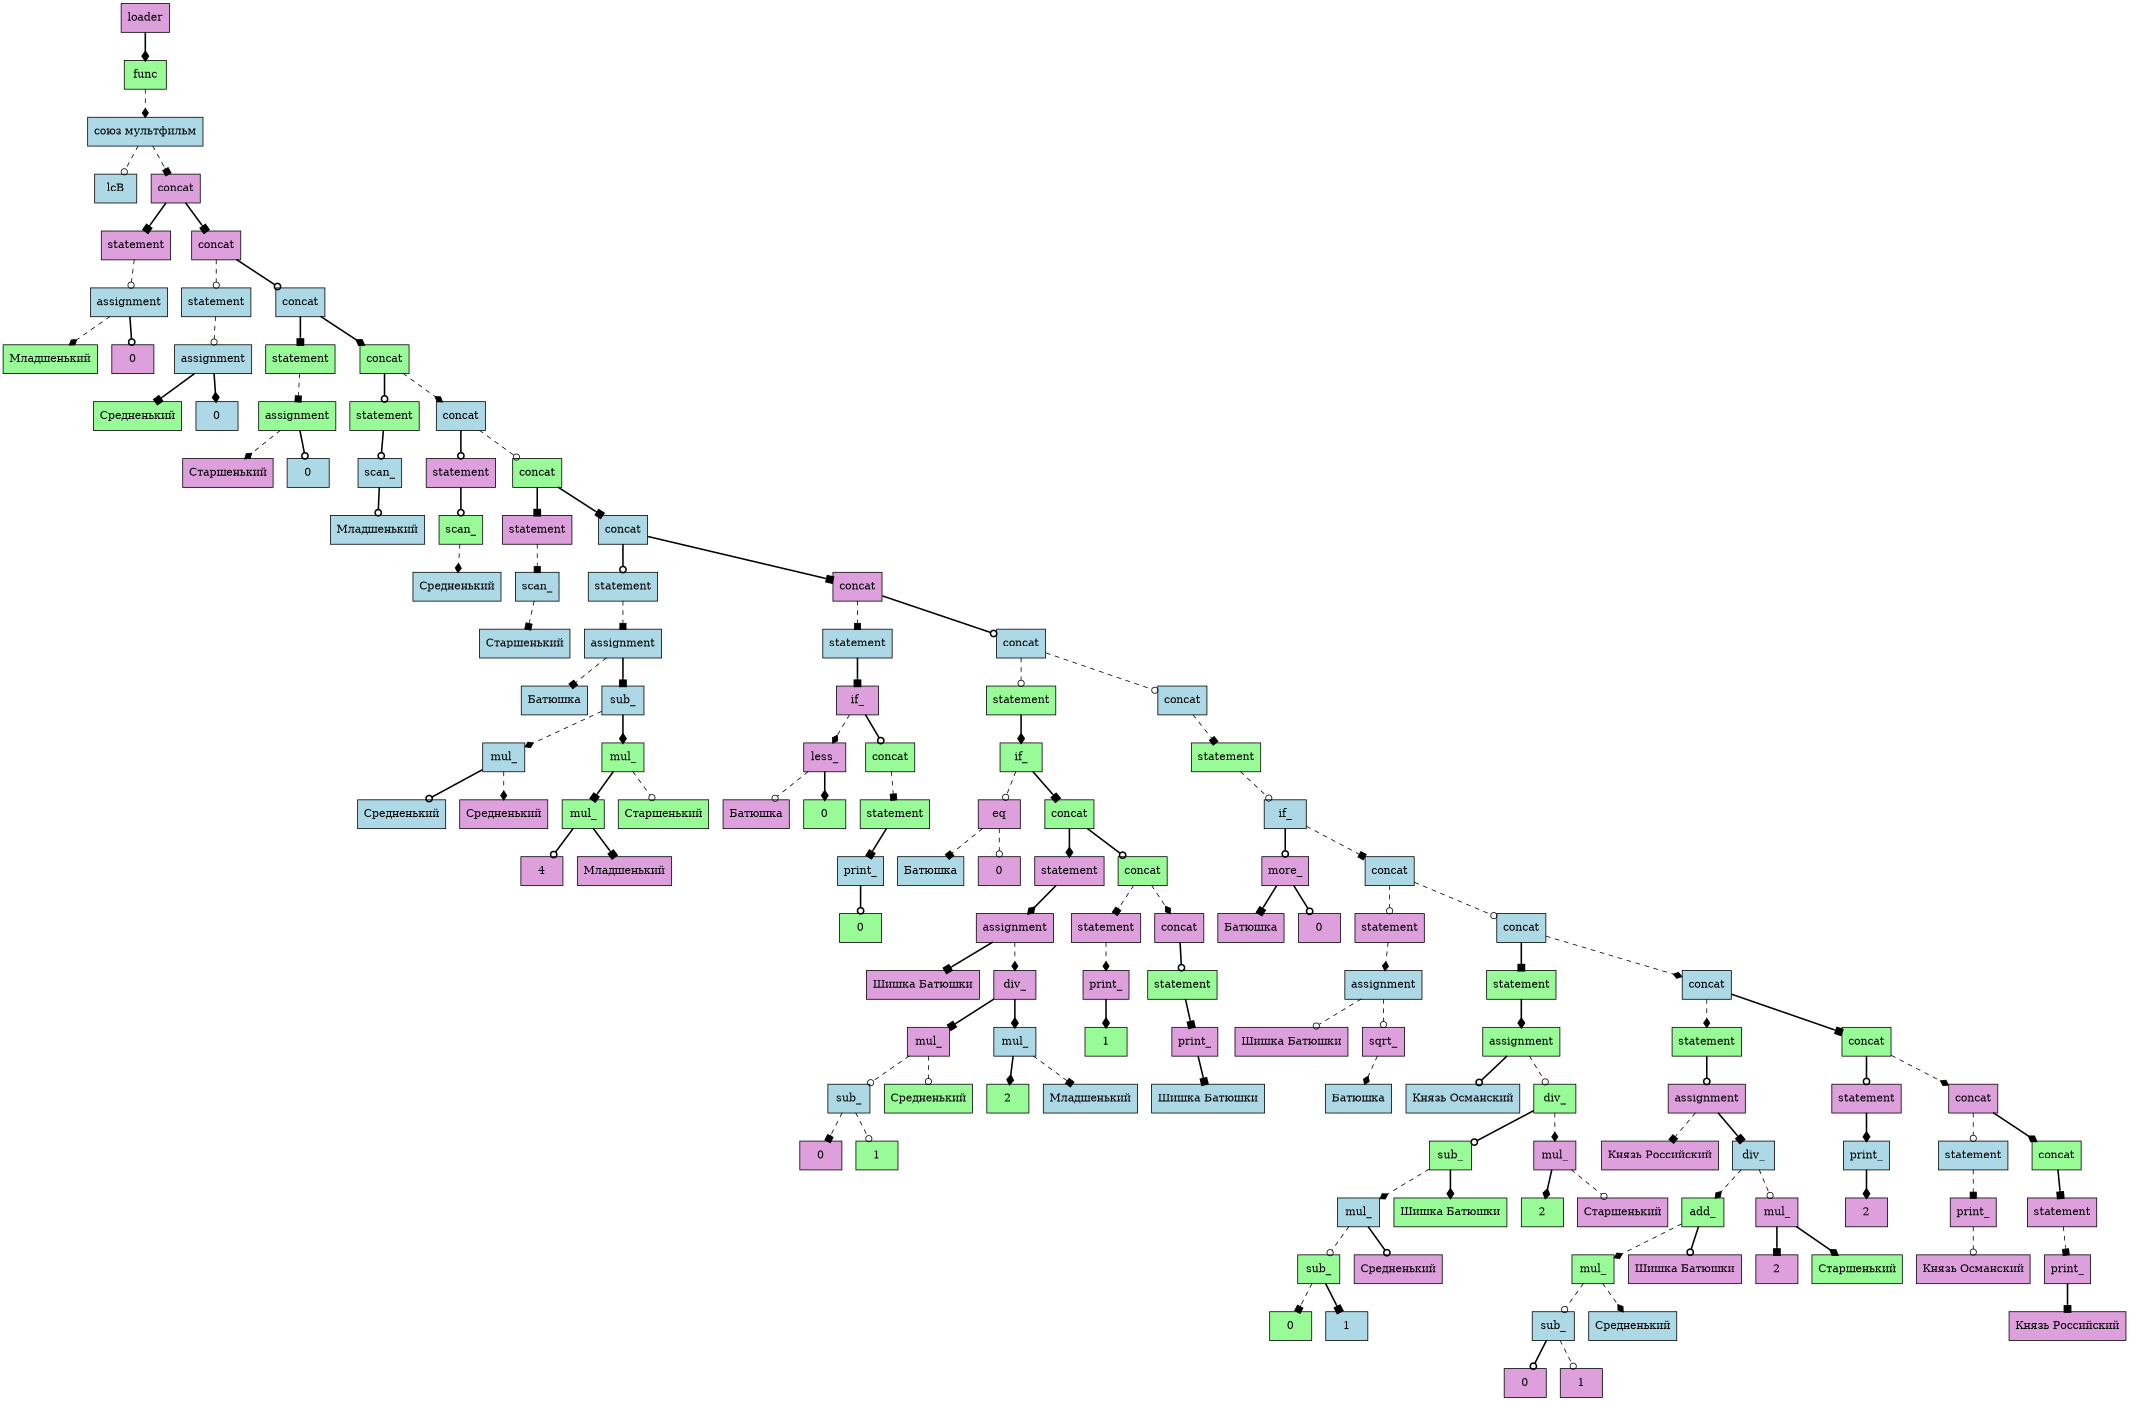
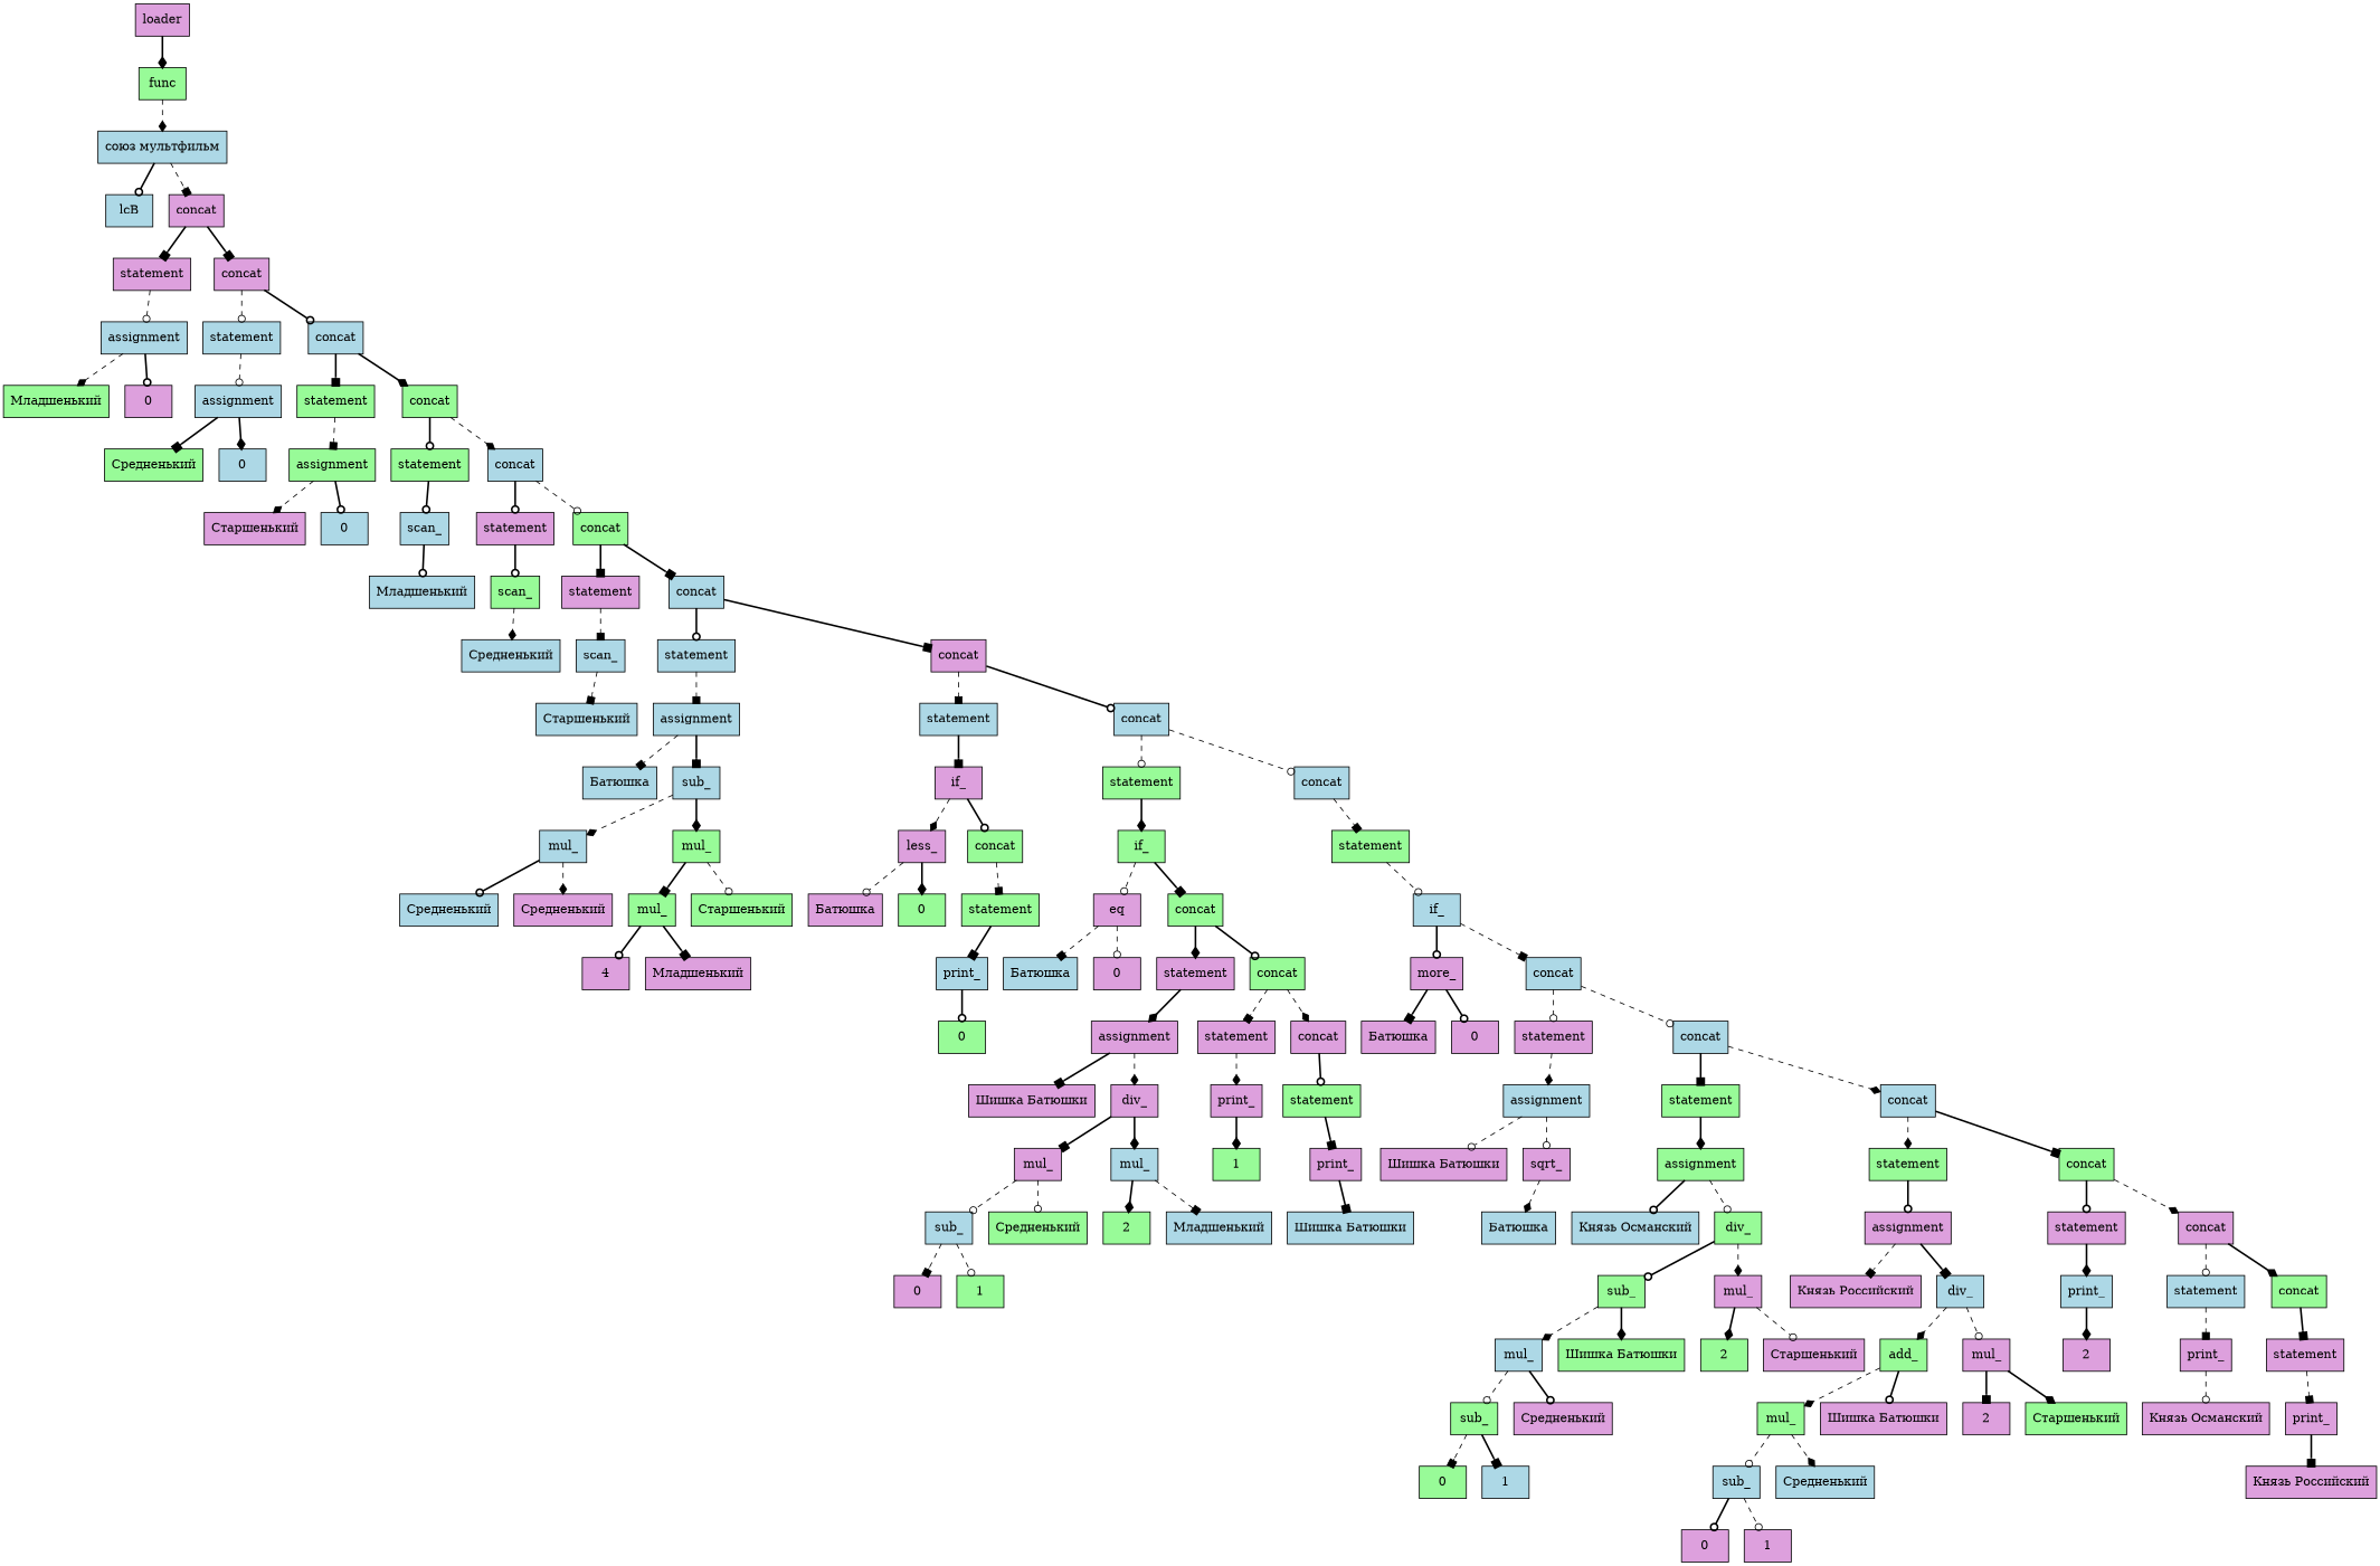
  digraph {
    node [fillcolor=plum shape=record style=filled]
    edge [arrowhead=odot style=bold]
    n1 [label="{loader}"]
    n2 [fillcolor=palegreen label="{func}"]
    n3 [fillcolor=lightblue label="{союз мультфильм}"]
    n4 [fillcolor=lightblue label="{lcB}"]
    n5 [label="{concat}"]
    n6 [label="{statement}"]
    n7 [label="{concat}"]
    n8 [fillcolor=lightblue label="{assignment}"]
    n9 [fillcolor=lightblue label="{statement}"]
    n10 [fillcolor=lightblue label="{concat}"]
    n11 [fillcolor=palegreen label="{Младшенький }"]
    n12 [label="{0}"]
    n13 [fillcolor=lightblue label="{assignment}"]
    n14 [fillcolor=palegreen label="{statement}"]
    n15 [fillcolor=palegreen label="{concat}"]
    n16 [fillcolor=palegreen label="{Средненький }"]
    n17 [fillcolor=lightblue label="{0}"]
    n18 [fillcolor=palegreen label="{assignment}"]
    n19 [fillcolor=palegreen label="{statement}"]
    n20 [fillcolor=lightblue label="{concat}"]
    n21 [label="{Старшенький }"]
    n22 [fillcolor=lightblue label="{0}"]
    n23 [fillcolor=lightblue label="{scan_}"]
    n24 [label="{statement}"]
    n25 [fillcolor=palegreen label="{concat}"]
    n26 [fillcolor=lightblue label="{Младшенький }"]
    n27 [fillcolor=palegreen label="{scan_}"]
    n28 [label="{statement}"]
    n29 [fillcolor=lightblue label="{concat}"]
    n30 [fillcolor=lightblue label="{Средненький }"]
    n31 [fillcolor=lightblue label="{scan_}"]
    n32 [fillcolor=lightblue label="{statement}"]
    n33 [label="{concat}"]
    n34 [fillcolor=lightblue label="{Старшенький }"]
    n35 [fillcolor=lightblue label="{assignment}"]
    n36 [fillcolor=lightblue label="{statement}"]
    n37 [fillcolor=lightblue label="{concat}"]
    n38 [fillcolor=lightblue label="{Батюшка }"]
    n39 [fillcolor=lightblue label="{sub_}"]
    n40 [fillcolor=lightblue label="{mul_}"]
    n41 [fillcolor=palegreen label="{mul_}"]
    n42 [fillcolor=lightblue label="{Средненький }"]
    n43 [label="{Средненький }"]
    n44 [fillcolor=palegreen label="{mul_}"]
    n45 [fillcolor=palegreen label="{Старшенький }"]
    n46 [label="{4}"]
    n47 [label="{Младшенький }"]
    n48 [label="{if_}"]
    n49 [fillcolor=palegreen label="{statement}"]
    n50 [fillcolor=lightblue label="{concat}"]
    n51 [label="{less_}"]
    n52 [fillcolor=palegreen label="{concat}"]
    n53 [label="{Батюшка }"]
    n54 [fillcolor=palegreen label="{0}"]
    n55 [fillcolor=palegreen label="{statement}"]
    n56 [fillcolor=lightblue label="{print_}"]
    n57 [fillcolor=palegreen label="{0}"]
    n58 [fillcolor=palegreen label="{if_}"]
    n59 [fillcolor=palegreen label="{statement}"]
    n60 [label="{eq}"]
    n61 [fillcolor=palegreen label="{concat}"]
    n62 [fillcolor=lightblue label="{Батюшка }"]
    n63 [label="{0}"]
    n64 [label="{statement}"]
    n65 [fillcolor=palegreen label="{concat}"]
    n66 [label="{assignment}"]
    n67 [label="{statement}"]
    n68 [label="{concat}"]
    n69 [label="{Шишка Батюшки }"]
    n70 [label="{div_}"]
    n71 [label="{mul_}"]
    n72 [fillcolor=lightblue label="{mul_}"]
    n73 [fillcolor=lightblue label="{sub_}"]
    n74 [fillcolor=palegreen label="{Средненький }"]
    n75 [fillcolor=palegreen label="{2}"]
    n76 [fillcolor=lightblue label="{Младшенький }"]
    n77 [label="{0}"]
    n78 [fillcolor=palegreen label="{1}"]
    n79 [label="{print_}"]
    n80 [fillcolor=palegreen label="{statement}"]
    n81 [fillcolor=palegreen label="{1}"]
    n82 [label="{print_}"]
    n83 [fillcolor=lightblue label="{Шишка Батюшки }"]
    n84 [fillcolor=lightblue label="{if_}"]
    n85 [label="{more_}"]
    n86 [fillcolor=lightblue label="{concat}"]
    n87 [label="{Батюшка }"]
    n88 [label="{0}"]
    n89 [label="{statement}"]
    n90 [fillcolor=lightblue label="{concat}"]
    n91 [fillcolor=lightblue label="{assignment}"]
    n92 [fillcolor=palegreen label="{statement}"]
    n93 [fillcolor=lightblue label="{concat}"]
    n94 [label="{Шишка Батюшки }"]
    n95 [label="{sqrt_}"]
    n96 [fillcolor=lightblue label="{Батюшка }"]
    n97 [fillcolor=palegreen label="{assignment}"]
    n98 [fillcolor=palegreen label="{statement}"]
    n99 [fillcolor=palegreen label="{concat}"]
    n100 [fillcolor=lightblue label="{Князь Османский }"]
    n101 [fillcolor=palegreen label="{div_}"]
    n102 [fillcolor=palegreen label="{sub_}"]
    n103 [label="{mul_}"]
    n104 [fillcolor=lightblue label="{mul_}"]
    n105 [fillcolor=palegreen label="{Шишка Батюшки }"]
    n106 [fillcolor=palegreen label="{2}"]
    n107 [label="{Старшенький }"]
    n108 [fillcolor=palegreen label="{sub_}"]
    n109 [label="{Средненький }"]
    n110 [fillcolor=palegreen label="{0}"]
    n111 [fillcolor=lightblue label="{1}"]
    n112 [label="{assignment}"]
    n113 [label="{statement}"]
    n114 [label="{concat}"]
    n115 [label="{Князь Российский }"]
    n116 [fillcolor=lightblue label="{div_}"]
    n117 [fillcolor=palegreen label="{add_}"]
    n118 [label="{mul_}"]
    n119 [fillcolor=palegreen label="{mul_}"]
    n120 [label="{Шишка Батюшки }"]
    n121 [label="{2}"]
    n122 [fillcolor=palegreen label="{Старшенький }"]
    n123 [fillcolor=lightblue label="{sub_}"]
    n124 [fillcolor=lightblue label="{Средненький }"]
    n125 [label="{0}"]
    n126 [label="{1}"]
    n127 [fillcolor=lightblue label="{print_}"]
    n128 [fillcolor=lightblue label="{statement}"]
    n129 [fillcolor=palegreen label="{concat}"]
    n130 [label="{2}"]
    n131 [label="{print_}"]
    n132 [label="{statement}"]
    n133 [label="{Князь Османский }"]
    n134 [label="{print_}"]
    n135 [label="{Князь Российский }"]
    n1 -> n2 [arrowhead=diamond]
    n2 -> n3 [arrowhead=diamond style=dashed]
-   n3 -> n4 [style=dashed]
+   n3 -> n4
    n3 -> n5 [arrowhead=box style=dashed]
    n5 -> n6 [arrowhead=box]
    n5 -> n7 [arrowhead=box]
    n6 -> n8 [style=dashed]
    n7 -> n9 [style=dashed]
    n7 -> n10
    n8 -> n11 [arrowhead=diamond style=dashed]
    n8 -> n12
    n9 -> n13 [style=dashed]
    n10 -> n14 [arrowhead=box]
    n10 -> n15 [arrowhead=diamond]
    n13 -> n16 [arrowhead=box]
    n13 -> n17 [arrowhead=diamond]
    n14 -> n18 [arrowhead=box style=dashed]
    n15 -> n19
    n15 -> n20 [arrowhead=diamond style=dashed]
    n18 -> n21 [arrowhead=diamond style=dashed]
    n18 -> n22
    n19 -> n23
    n20 -> n24
    n20 -> n25 [style=dashed]
    n23 -> n26
    n24 -> n27
    n25 -> n28 [arrowhead=box]
    n25 -> n29 [arrowhead=box]
    n27 -> n30 [arrowhead=diamond style=dashed]
    n28 -> n31 [arrowhead=box style=dashed]
    n29 -> n32
    n29 -> n33 [arrowhead=box]
    n31 -> n34 [arrowhead=box style=dashed]
    n32 -> n35 [arrowhead=box style=dashed]
    n33 -> n36 [arrowhead=box style=dashed]
    n33 -> n37
    n35 -> n38 [arrowhead=box style=dashed]
    n35 -> n39 [arrowhead=box]
    n36 -> n48 [arrowhead=box]
    n37 -> n49 [style=dashed]
    n37 -> n50 [style=dashed]
    n39 -> n40 [arrowhead=diamond style=dashed]
    n39 -> n41 [arrowhead=diamond]
    n40 -> n42
    n40 -> n43 [arrowhead=diamond style=dashed]
    n41 -> n44 [arrowhead=box]
    n41 -> n45 [style=dashed]
    n44 -> n46
    n44 -> n47 [arrowhead=box]
    n48 -> n51 [arrowhead=diamond style=dashed]
    n48 -> n52
    n49 -> n58 [arrowhead=diamond]
    n50 -> n59 [arrowhead=box style=dashed]
    n51 -> n53 [style=dashed]
    n51 -> n54 [arrowhead=diamond]
    n52 -> n55 [arrowhead=box style=dashed]
    n55 -> n56 [arrowhead=box]
    n56 -> n57
    n58 -> n60 [style=dashed]
    n58 -> n61 [arrowhead=box]
    n59 -> n84 [style=dashed]
    n60 -> n62 [arrowhead=box style=dashed]
    n60 -> n63 [style=dashed]
    n61 -> n64 [arrowhead=diamond]
    n61 -> n65
    n64 -> n66 [arrowhead=diamond]
    n65 -> n67 [arrowhead=box style=dashed]
    n65 -> n68 [arrowhead=diamond style=dashed]
    n66 -> n69 [arrowhead=box]
    n66 -> n70 [arrowhead=diamond style=dashed]
    n67 -> n79 [arrowhead=diamond style=dashed]
    n68 -> n80
    n70 -> n71 [arrowhead=box]
    n70 -> n72 [arrowhead=diamond]
    n71 -> n73 [style=dashed]
    n71 -> n74 [style=dashed]
    n72 -> n75 [arrowhead=diamond]
    n72 -> n76 [arrowhead=box style=dashed]
    n73 -> n77 [arrowhead=box style=dashed]
    n73 -> n78 [style=dashed]
    n79 -> n81 [arrowhead=diamond]
    n80 -> n82 [arrowhead=box]
    n82 -> n83 [arrowhead=box]
    n84 -> n85
    n84 -> n86 [arrowhead=box style=dashed]
    n85 -> n87 [arrowhead=box]
    n85 -> n88
    n86 -> n89 [style=dashed]
    n86 -> n90 [style=dashed]
    n89 -> n91 [arrowhead=diamond style=dashed]
    n90 -> n92 [arrowhead=box]
    n90 -> n93 [arrowhead=diamond style=dashed]
    n91 -> n94 [style=dashed]
    n91 -> n95 [style=dashed]
    n92 -> n97 [arrowhead=diamond]
    n93 -> n98 [arrowhead=diamond style=dashed]
    n93 -> n99 [arrowhead=box]
    n95 -> n96 [arrowhead=diamond style=dashed]
    n97 -> n100
    n97 -> n101 [style=dashed]
    n98 -> n112
    n99 -> n113
    n99 -> n114 [arrowhead=diamond style=dashed]
    n101 -> n102
    n101 -> n103 [arrowhead=diamond style=dashed]
    n102 -> n104 [arrowhead=diamond style=dashed]
    n102 -> n105 [arrowhead=diamond]
    n103 -> n106 [arrowhead=diamond]
    n103 -> n107 [style=dashed]
    n104 -> n108 [style=dashed]
    n104 -> n109
    n108 -> n110 [arrowhead=box style=dashed]
    n108 -> n111 [arrowhead=box]
    n112 -> n115 [arrowhead=box style=dashed]
    n112 -> n116 [arrowhead=box]
    n113 -> n127 [arrowhead=diamond]
    n114 -> n128 [style=dashed]
    n114 -> n129 [arrowhead=diamond]
    n116 -> n117 [arrowhead=diamond style=dashed]
    n116 -> n118 [style=dashed]
    n117 -> n119 [arrowhead=diamond style=dashed]
    n117 -> n120
    n118 -> n121 [arrowhead=box]
    n118 -> n122 [arrowhead=diamond]
    n119 -> n123 [style=dashed]
    n119 -> n124 [arrowhead=diamond style=dashed]
    n123 -> n125
    n123 -> n126 [style=dashed]
    n127 -> n130 [arrowhead=diamond]
    n128 -> n131 [arrowhead=box style=dashed]
    n129 -> n132 [arrowhead=box]
    n131 -> n133 [style=dashed]
    n132 -> n134 [arrowhead=box style=dashed]
    n134 -> n135 [arrowhead=box]
  }
